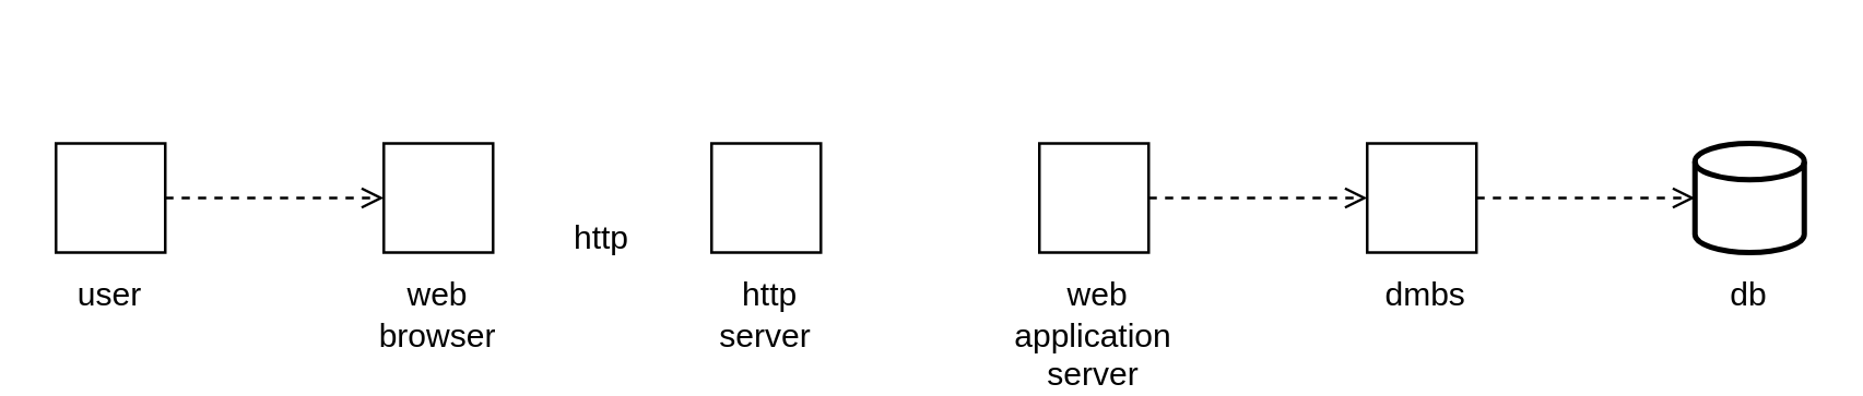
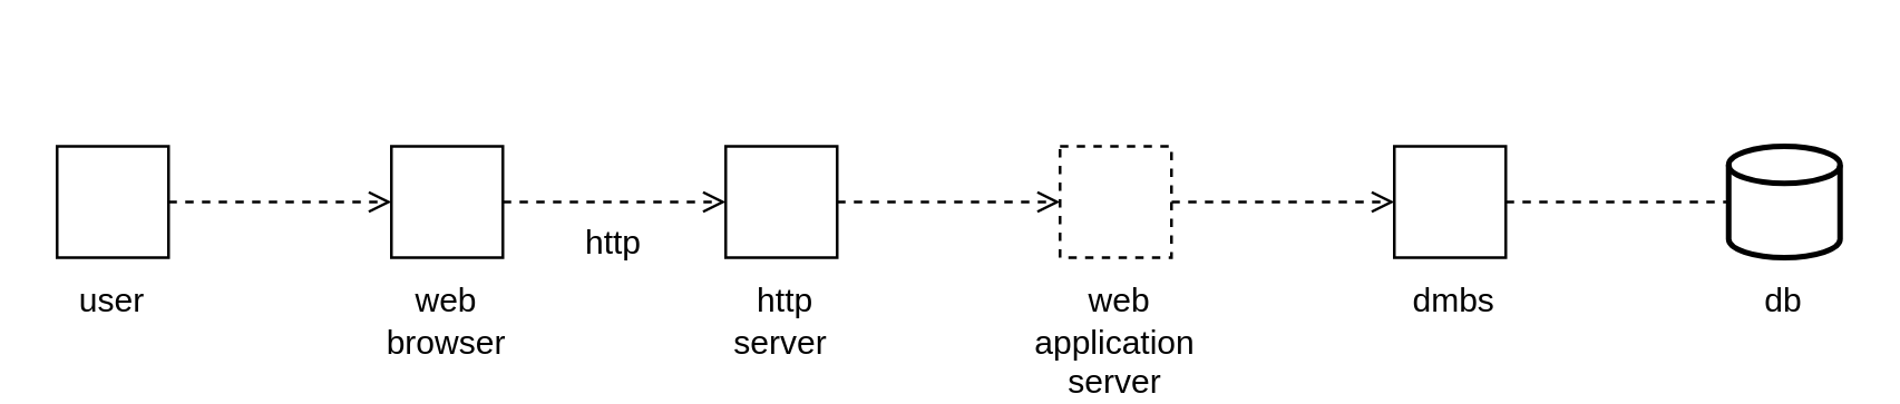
  <mxCell id="0" />
  <mxCell id="1" parent="0" />
+ <mxCell id="2" style="edgeStyle=orthogonalEdgeStyle;rounded=0;orthogonalLoop=1;jettySize=auto;html=1;exitX=1;exitY=0.5;exitDx=0;exitDy=0;entryX=0;entryY=0.5;entryDx=0;entryDy=0;endArrow=open;endFill=0;dashed=1;" edge="1" parent="1" source="3" target="5"><mxGeometry relative="1" as="geometry" /></mxCell>
  <mxCell id="3" value="&lt;div&gt;&lt;br&gt;&lt;/div&gt;&lt;div&gt;&lt;br&gt;&lt;/div&gt;&lt;div&gt;&lt;br&gt;&lt;/div&gt;&lt;div&gt;&lt;br&gt;&lt;/div&gt;&lt;div&gt;&lt;br&gt;&lt;/div&gt;&lt;div&gt;&lt;br&gt;&lt;/div&gt;&lt;div&gt;web browser&lt;/div&gt;" style="rounded=0;whiteSpace=wrap;html=1;" vertex="1" parent="1"><mxGeometry x="140" y="20" width="40" height="40" as="geometry" /></mxCell>
+ <mxCell id="4" style="edgeStyle=orthogonalEdgeStyle;rounded=0;orthogonalLoop=1;jettySize=auto;html=1;exitX=1;exitY=0.5;exitDx=0;exitDy=0;entryX=0;entryY=0.5;entryDx=0;entryDy=0;endArrow=open;endFill=0;dashed=1;" edge="1" parent="1" source="5" target="10"><mxGeometry relative="1" as="geometry" /></mxCell>
  <mxCell id="5" value="&lt;div&gt;&lt;br&gt;&lt;/div&gt;&lt;div&gt;&lt;br&gt;&lt;/div&gt;&lt;div&gt;&lt;br&gt;&lt;/div&gt;&lt;div&gt;&lt;br&gt;&lt;/div&gt;&lt;div&gt;&lt;br&gt;&lt;/div&gt;&lt;div&gt;&lt;br&gt;&lt;/div&gt;&lt;div&gt;&lt;span style=&quot;background-color: initial;&quot;&gt;&amp;nbsp;http server&lt;/span&gt;&lt;br&gt;&lt;/div&gt;" style="rounded=0;whiteSpace=wrap;html=1;" vertex="1" parent="1"><mxGeometry x="260" y="20" width="40" height="40" as="geometry" /></mxCell>
  <mxCell id="6" value="http" style="text;html=1;align=center;verticalAlign=middle;whiteSpace=wrap;rounded=0;" vertex="1" parent="1"><mxGeometry x="190" y="40" width="60" height="30" as="geometry" /></mxCell>
  <mxCell id="7" style="edgeStyle=orthogonalEdgeStyle;rounded=0;orthogonalLoop=1;jettySize=auto;html=1;exitX=1;exitY=0.5;exitDx=0;exitDy=0;entryX=0;entryY=0.5;entryDx=0;entryDy=0;endArrow=open;endFill=0;dashed=1;" edge="1" parent="1" source="8" target="3"><mxGeometry relative="1" as="geometry" /></mxCell>
  <mxCell id="8" value="&lt;div&gt;&lt;br&gt;&lt;/div&gt;&lt;div&gt;&lt;br&gt;&lt;/div&gt;&lt;div&gt;&lt;br&gt;&lt;/div&gt;&lt;div&gt;&lt;br&gt;&lt;/div&gt;&lt;div&gt;&lt;br&gt;&lt;/div&gt;&lt;div&gt;user&lt;/div&gt;" style="rounded=0;whiteSpace=wrap;html=1;" vertex="1" parent="1"><mxGeometry x="20" y="20" width="40" height="40" as="geometry" /></mxCell>
  <mxCell id="9" style="edgeStyle=orthogonalEdgeStyle;rounded=0;orthogonalLoop=1;jettySize=auto;html=1;exitX=1;exitY=0.5;exitDx=0;exitDy=0;entryX=0;entryY=0.5;entryDx=0;entryDy=0;endArrow=open;endFill=0;dashed=1;" edge="1" parent="1" source="10" target="11"><mxGeometry relative="1" as="geometry" /></mxCell>
- <mxCell id="10" value="&lt;div&gt;&lt;br&gt;&lt;/div&gt;&lt;div&gt;&lt;br&gt;&lt;/div&gt;&lt;div&gt;&lt;br&gt;&lt;/div&gt;&lt;div&gt;&lt;br&gt;&lt;/div&gt;&lt;div&gt;&lt;br&gt;&lt;/div&gt;&lt;div&gt;&lt;br&gt;&lt;/div&gt;&lt;div&gt;&lt;br&gt;&lt;/div&gt;&lt;div&gt;&lt;span style=&quot;background-color: initial;&quot;&gt;&amp;nbsp;web application server&lt;/span&gt;&lt;br&gt;&lt;/div&gt;" style="rounded=0;whiteSpace=wrap;html=1;" vertex="1" parent="1"><mxGeometry x="380" y="20" width="40" height="40" as="geometry" /></mxCell>
+ <mxCell id="10" value="&lt;div&gt;&lt;br&gt;&lt;/div&gt;&lt;div&gt;&lt;br&gt;&lt;/div&gt;&lt;div&gt;&lt;br&gt;&lt;/div&gt;&lt;div&gt;&lt;br&gt;&lt;/div&gt;&lt;div&gt;&lt;br&gt;&lt;/div&gt;&lt;div&gt;&lt;br&gt;&lt;/div&gt;&lt;div&gt;&lt;br&gt;&lt;/div&gt;&lt;div&gt;&lt;span style=&quot;background-color: initial;&quot;&gt;&amp;nbsp;web application server&lt;/span&gt;&lt;br&gt;&lt;/div&gt;" style="rounded=0;whiteSpace=wrap;html=1;dashed=1;" vertex="1" parent="1"><mxGeometry x="380" y="20" width="40" height="40" as="geometry" /></mxCell>
  <mxCell id="11" value="&lt;div&gt;&lt;br&gt;&lt;/div&gt;&lt;div&gt;&lt;br&gt;&lt;/div&gt;&lt;div&gt;&lt;br&gt;&lt;/div&gt;&lt;div&gt;&lt;br&gt;&lt;/div&gt;&lt;div&gt;&lt;br&gt;&lt;/div&gt;&lt;div&gt;&lt;span style=&quot;background-color: initial;&quot;&gt;&amp;nbsp;dmbs&lt;/span&gt;&lt;br&gt;&lt;/div&gt;" style="rounded=0;whiteSpace=wrap;html=1;" vertex="1" parent="1"><mxGeometry x="500" y="20" width="40" height="40" as="geometry" /></mxCell>
  <mxCell id="12" value="&lt;div&gt;&lt;br&gt;&lt;/div&gt;&lt;div&gt;&lt;br&gt;&lt;/div&gt;&lt;div&gt;&lt;br&gt;&lt;/div&gt;&lt;div&gt;&lt;br&gt;&lt;/div&gt;&lt;div&gt;&lt;br&gt;&lt;/div&gt;&lt;div&gt;db&lt;/div&gt;" style="strokeWidth=2;html=1;shape=mxgraph.flowchart.database;whiteSpace=wrap;" vertex="1" parent="1"><mxGeometry x="620" y="20" width="40" height="40" as="geometry" /></mxCell>
- <mxCell id="13" style="edgeStyle=orthogonalEdgeStyle;rounded=0;orthogonalLoop=1;jettySize=auto;html=1;exitX=1;exitY=0.5;exitDx=0;exitDy=0;entryX=0;entryY=0.5;entryDx=0;entryDy=0;entryPerimeter=0;endArrow=open;endFill=0;dashed=1;" edge="1" parent="1" source="11" target="12"><mxGeometry relative="1" as="geometry" /></mxCell>
+ <mxCell id="13" style="edgeStyle=orthogonalEdgeStyle;rounded=0;orthogonalLoop=1;jettySize=auto;html=1;exitX=1;exitY=0.5;exitDx=0;exitDy=0;entryX=0;entryY=0.5;entryDx=0;entryDy=0;entryPerimeter=0;endArrow=none;endFill=0;dashed=1;" edge="1" parent="1" source="11" target="12"><mxGeometry relative="1" as="geometry" /></mxCell>
